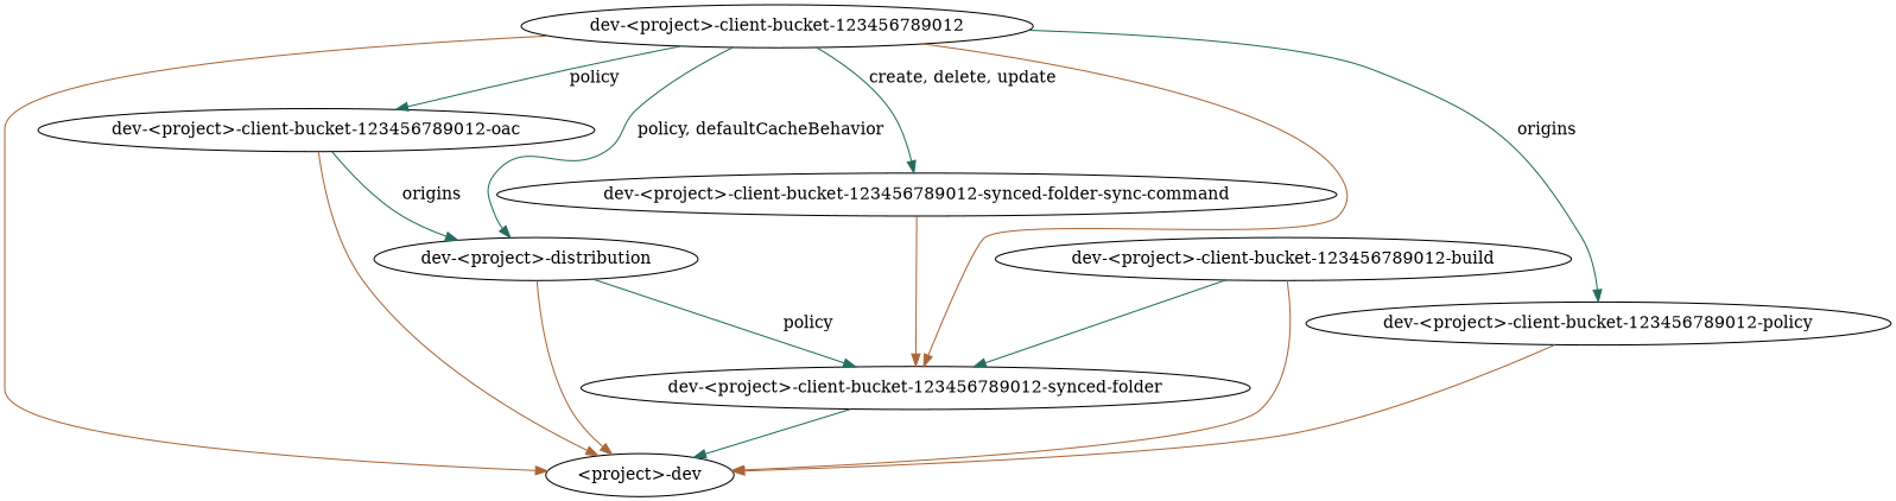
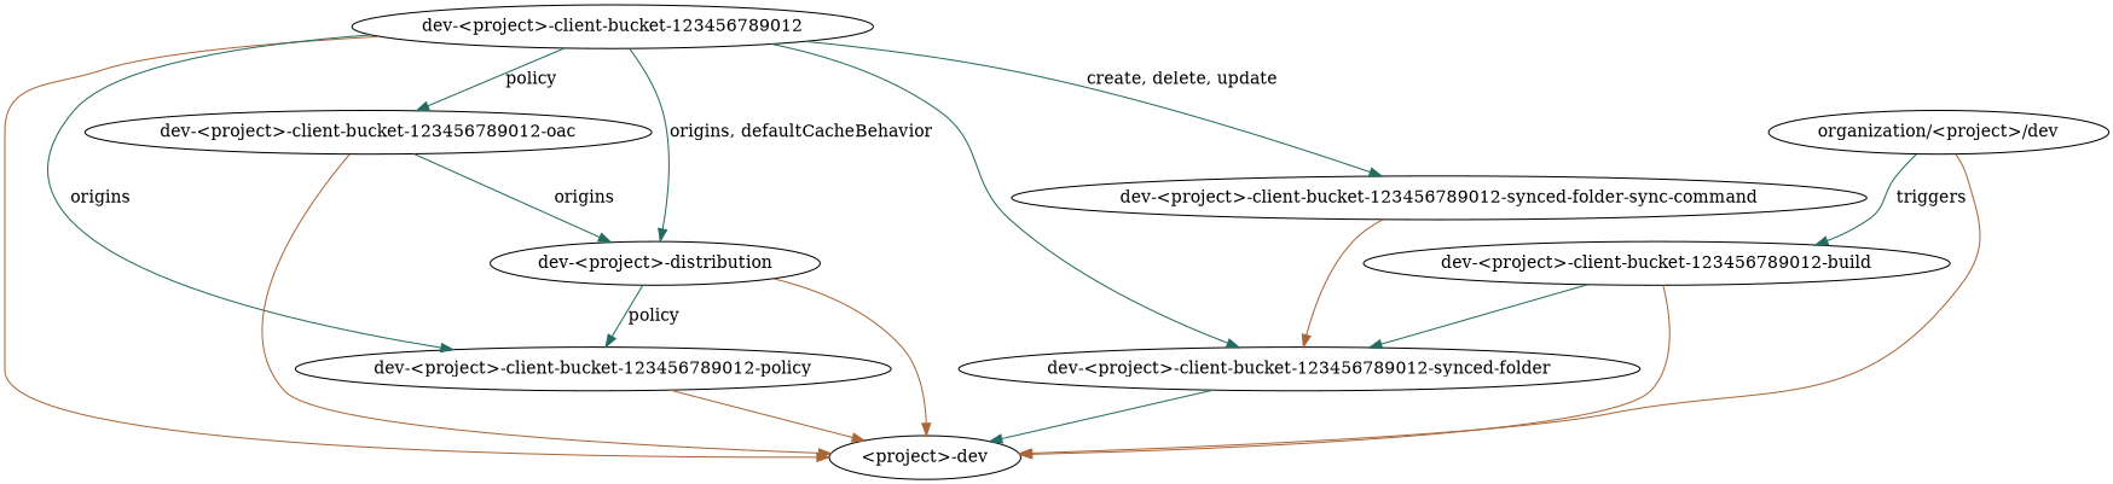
  strict digraph {
    edge [color="#246C60"]
    n1 [label="<project>-dev"]
    n2 [label="dev-<project>-client-bucket-123456789012"]
    n3 [label="dev-<project>-client-bucket-123456789012-oac"]
    n4 [label="dev-<project>-client-bucket-123456789012-synced-folder-sync-command"]
    n5 [label="dev-<project>-client-bucket-123456789012-synced-folder"]
    n6 [label="dev-<project>-distribution"]
    n7 [label="dev-<project>-client-bucket-123456789012-policy"]
    n8 [label="dev-<project>-client-bucket-123456789012-build"]
+   n9 [label="organization/<project>/dev"]
    n2 -> n1 [color="#AA6639"]
    n2 -> n3 [label=policy]
    n2 -> n4 [label="create, delete, update"]
-   n2 -> n5 [color="#AA6639"]
-   n2 -> n6 [label="policy, defaultCacheBehavior"]
+   n2 -> n5
+   n2 -> n6 [label="origins, defaultCacheBehavior"]
    n2 -> n7 [label=origins]
    n3 -> n1 [color="#AA6639"]
    n3 -> n6 [label=origins]
    n4 -> n5 [color="#AA6639"]
    n5 -> n1
    n6 -> n1 [color="#AA6639"]
-   n6 -> n5 [label=policy]
+   n6 -> n7 [label=policy]
    n7 -> n1 [color="#AA6639"]
    n8 -> n1 [color="#AA6639"]
    n8 -> n5
+   n9 -> n1 [color="#AA6639"]
+   n9 -> n8 [label=triggers]
  }
